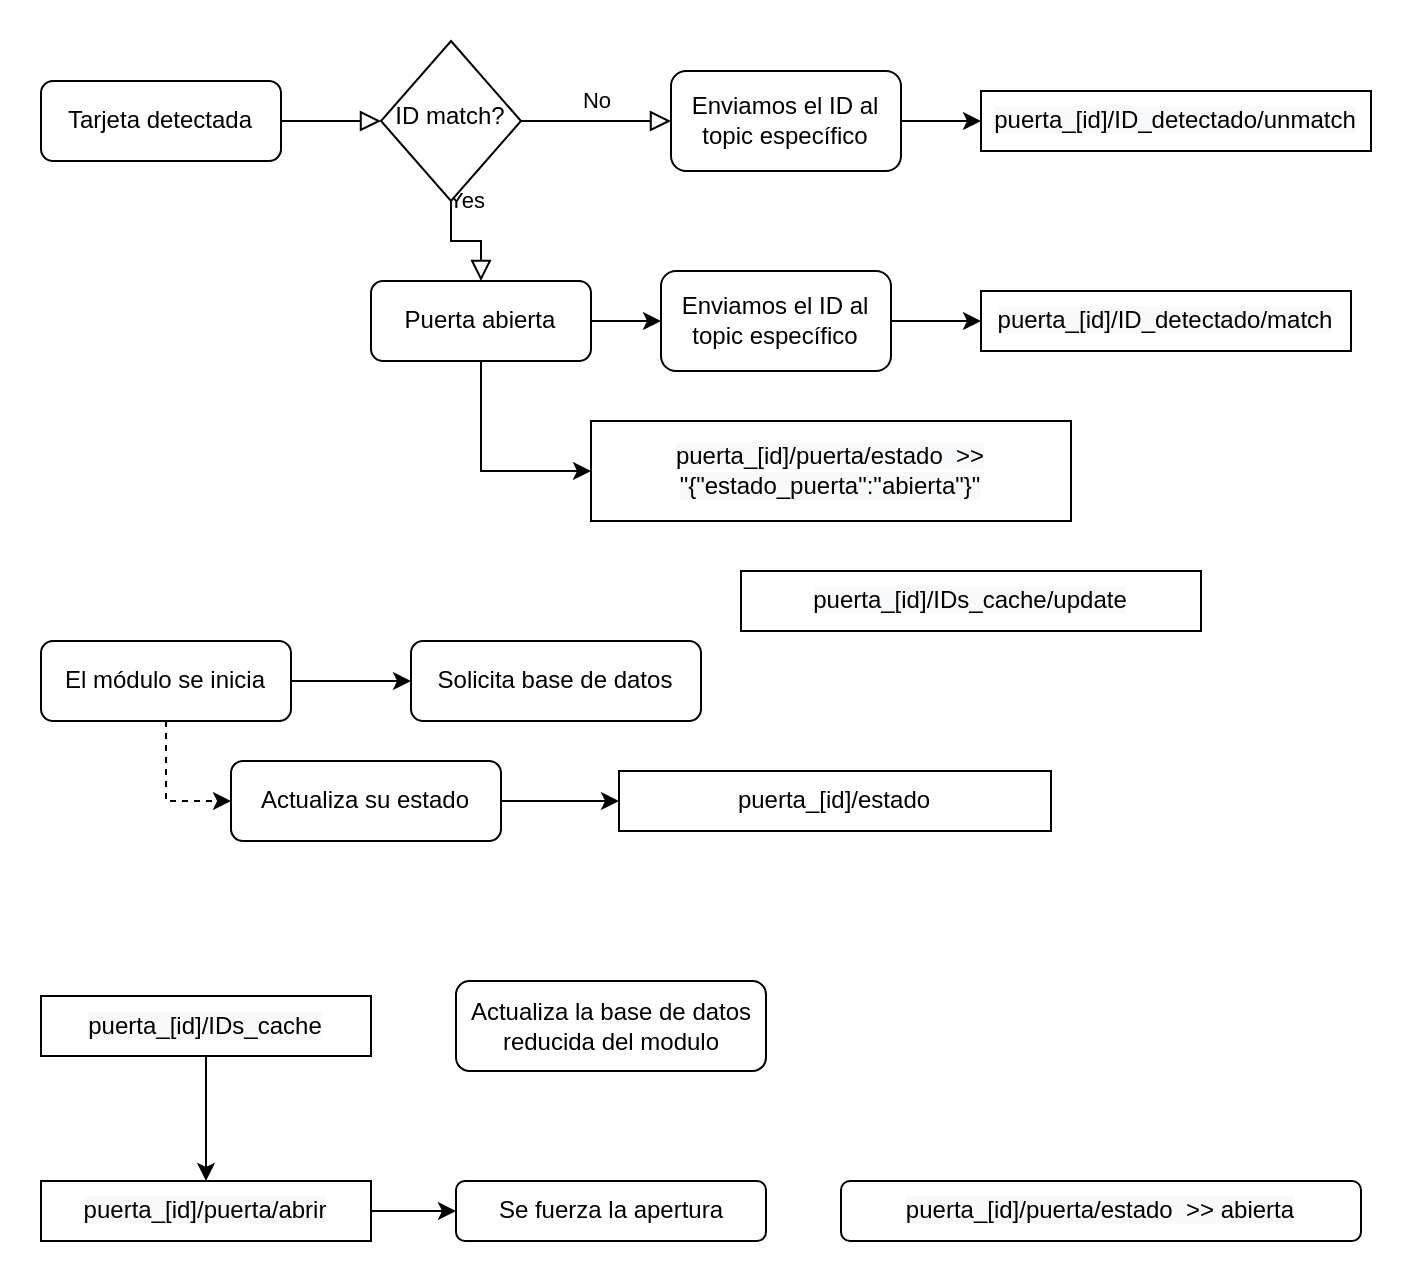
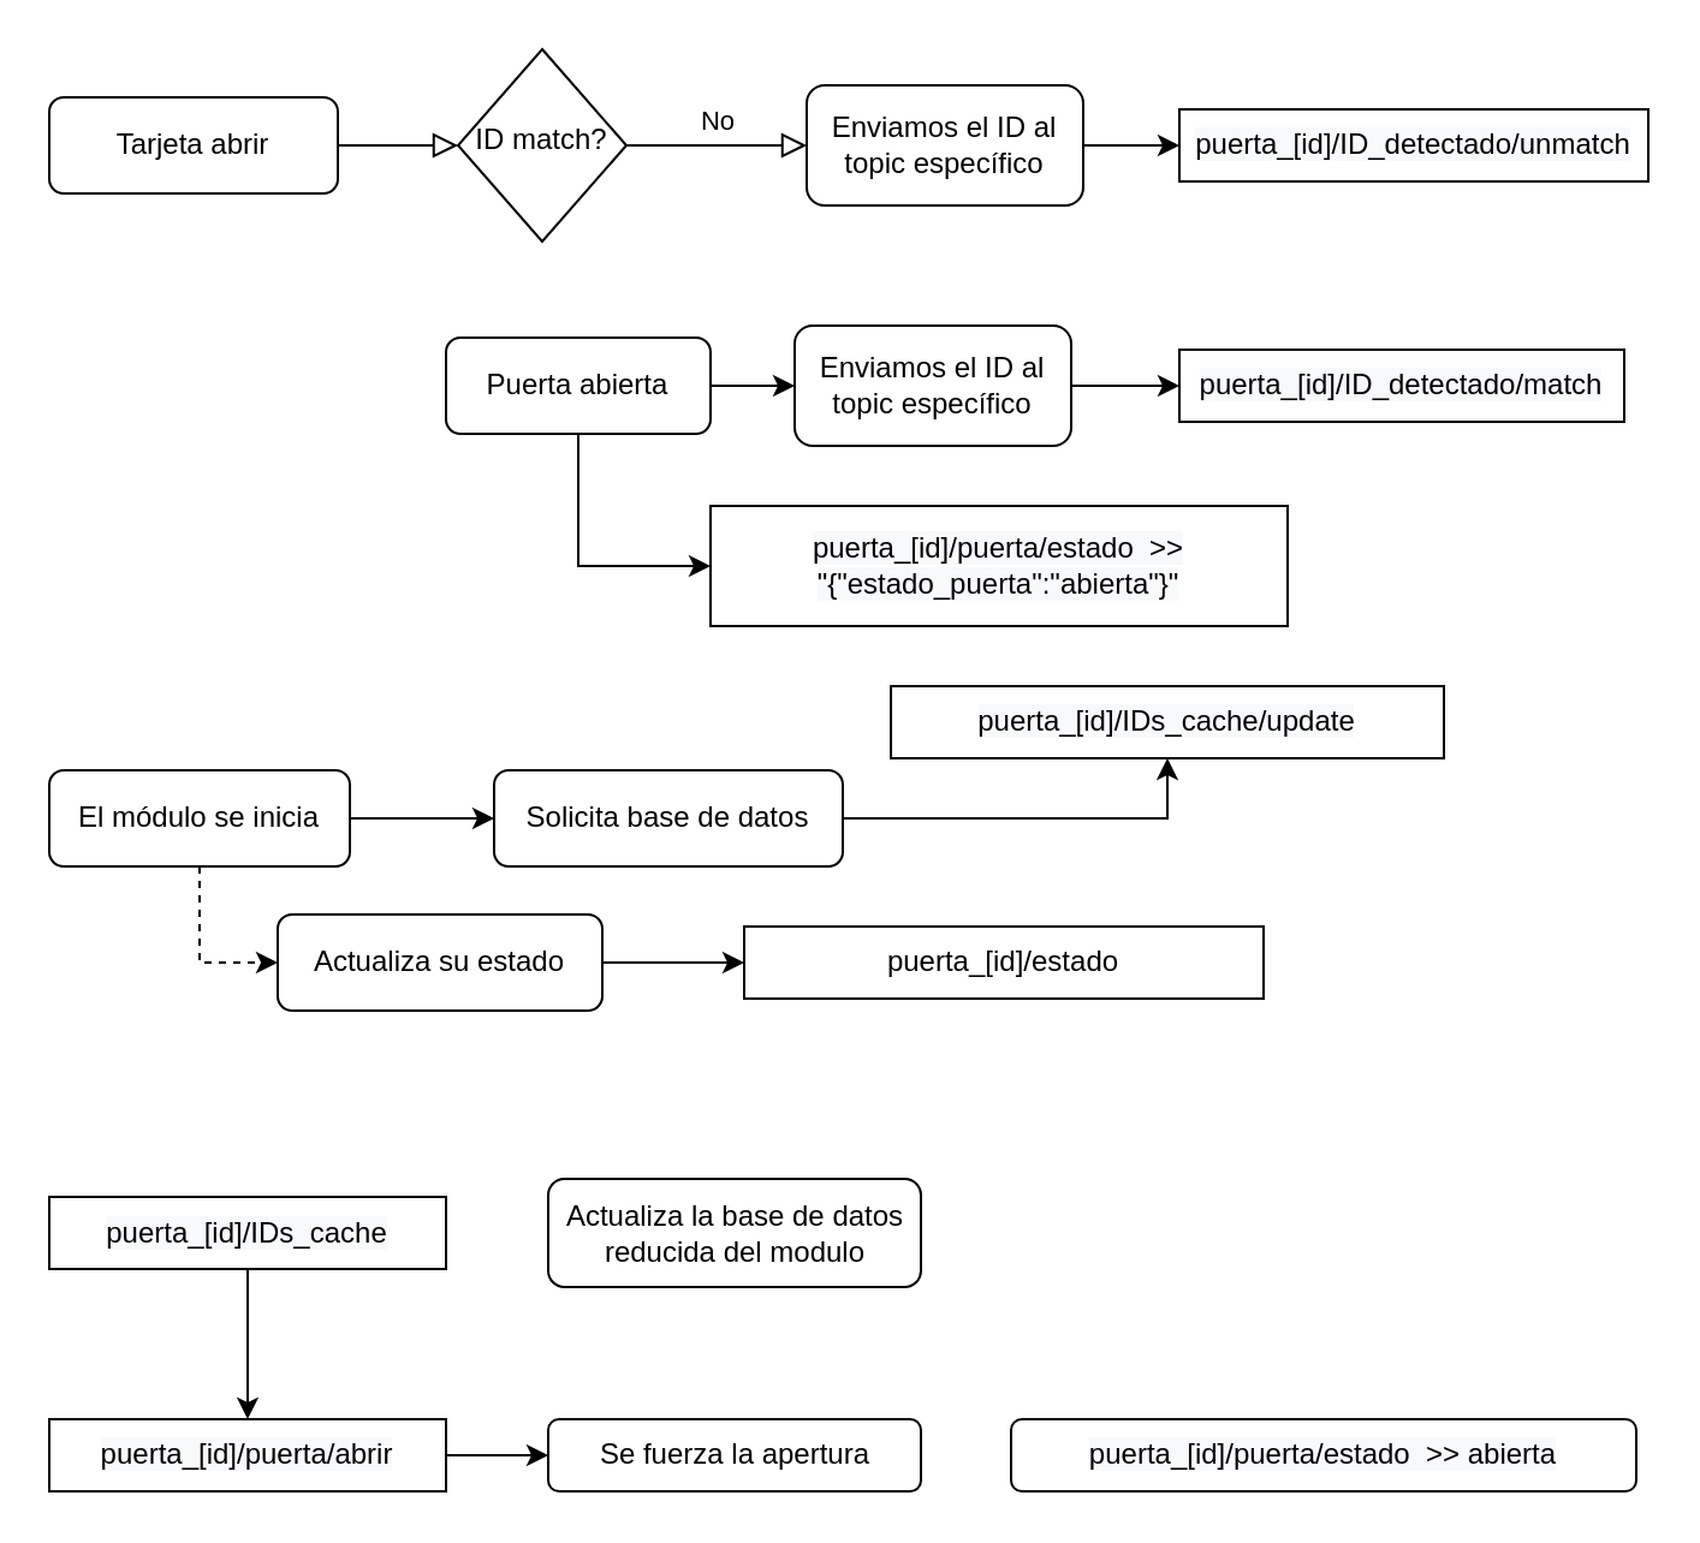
  <mxCell id="0" />
  <mxCell id="1" parent="0" />
  <mxCell id="2" value="" style="rounded=0;html=1;jettySize=auto;orthogonalLoop=1;fontSize=11;endArrow=block;endFill=0;endSize=8;strokeWidth=1;shadow=0;labelBackgroundColor=none;edgeStyle=orthogonalEdgeStyle;" parent="1" source="3" target="6" edge="1"><mxGeometry relative="1" as="geometry" /></mxCell>
- <mxCell id="3" value="Tarjeta detectada" style="rounded=1;whiteSpace=wrap;html=1;fontSize=12;glass=0;strokeWidth=1;shadow=0;" parent="1" vertex="1"><mxGeometry x="20" y="40" width="120" height="40" as="geometry" /></mxCell>
- <mxCell id="4" value="Yes" style="rounded=0;html=1;jettySize=auto;orthogonalLoop=1;fontSize=11;endArrow=block;endFill=0;endSize=8;strokeWidth=1;shadow=0;labelBackgroundColor=none;edgeStyle=orthogonalEdgeStyle;entryX=0.5;entryY=0;entryDx=0;entryDy=0;" parent="1" source="6" target="11" edge="1"><mxGeometry y="20" relative="1" as="geometry"><mxPoint as="offset" /><mxPoint x="240" y="160" as="targetPoint" /></mxGeometry></mxCell>
+ <mxCell id="3" value="Tarjeta abrir" style="rounded=1;whiteSpace=wrap;html=1;fontSize=12;glass=0;strokeWidth=1;shadow=0;" parent="1" vertex="1"><mxGeometry x="20" y="40" width="120" height="40" as="geometry" /></mxCell>
  <mxCell id="5" value="No" style="edgeStyle=orthogonalEdgeStyle;rounded=0;html=1;jettySize=auto;orthogonalLoop=1;fontSize=11;endArrow=block;endFill=0;endSize=8;strokeWidth=1;shadow=0;labelBackgroundColor=none;" parent="1" source="6" target="8" edge="1"><mxGeometry y="10" relative="1" as="geometry"><mxPoint as="offset" /></mxGeometry></mxCell>
  <mxCell id="6" value="ID match?" style="rhombus;whiteSpace=wrap;html=1;shadow=0;fontFamily=Helvetica;fontSize=12;align=center;strokeWidth=1;spacing=6;spacingTop=-4;" parent="1" vertex="1"><mxGeometry x="190" y="20" width="70" height="80" as="geometry" /></mxCell>
  <mxCell id="7" value="" style="edgeStyle=orthogonalEdgeStyle;rounded=0;orthogonalLoop=1;jettySize=auto;html=1;entryX=0;entryY=0.5;entryDx=0;entryDy=0;" parent="1" source="8" target="15" edge="1"><mxGeometry relative="1" as="geometry"><mxPoint x="500" y="60" as="targetPoint" /></mxGeometry></mxCell>
  <mxCell id="8" value="Enviamos el ID al topic específico" style="rounded=1;whiteSpace=wrap;html=1;fontSize=12;glass=0;strokeWidth=1;shadow=0;" parent="1" vertex="1"><mxGeometry x="335" y="35" width="115" height="50" as="geometry" /></mxCell>
  <mxCell id="9" value="" style="edgeStyle=orthogonalEdgeStyle;rounded=0;orthogonalLoop=1;jettySize=auto;html=1;entryX=0;entryY=0.5;entryDx=0;entryDy=0;" parent="1" source="11" target="13" edge="1"><mxGeometry relative="1" as="geometry"><mxPoint x="330" y="160" as="targetPoint" /></mxGeometry></mxCell>
  <mxCell id="10" value="" style="edgeStyle=orthogonalEdgeStyle;rounded=0;orthogonalLoop=1;jettySize=auto;html=1;entryX=0;entryY=0.5;entryDx=0;entryDy=0;" parent="1" source="11" target="28" edge="1"><mxGeometry relative="1" as="geometry" /></mxCell>
  <mxCell id="11" value="Puerta abierta" style="rounded=1;whiteSpace=wrap;html=1;" parent="1" vertex="1"><mxGeometry x="185" y="140" width="110" height="40" as="geometry" /></mxCell>
  <mxCell id="12" value="" style="edgeStyle=orthogonalEdgeStyle;rounded=0;orthogonalLoop=1;jettySize=auto;html=1;entryX=0;entryY=0.5;entryDx=0;entryDy=0;" parent="1" source="13" target="14" edge="1"><mxGeometry relative="1" as="geometry"><mxPoint x="490" y="160" as="targetPoint" /></mxGeometry></mxCell>
  <mxCell id="13" value="Enviamos el ID al topic específico" style="rounded=1;whiteSpace=wrap;html=1;fontSize=12;glass=0;strokeWidth=1;shadow=0;" parent="1" vertex="1"><mxGeometry x="330" y="135" width="115" height="50" as="geometry" /></mxCell>
  <mxCell id="14" value="&lt;span style=&quot;color: rgb(0 , 0 , 0) ; font-family: &amp;#34;helvetica&amp;#34; ; font-size: 12px ; font-style: normal ; font-weight: 400 ; letter-spacing: normal ; text-align: center ; text-indent: 0px ; text-transform: none ; word-spacing: 0px ; background-color: rgb(248 , 249 , 250) ; display: inline ; float: none&quot;&gt;puerta_[id]/ID_detectado/match&lt;/span&gt;" style="rounded=0;whiteSpace=wrap;html=1;" parent="1" vertex="1"><mxGeometry x="490" y="145" width="185" height="30" as="geometry" /></mxCell>
  <mxCell id="15" value="&lt;span style=&quot;color: rgb(0 , 0 , 0) ; font-family: &amp;#34;helvetica&amp;#34; ; font-size: 12px ; font-style: normal ; font-weight: 400 ; letter-spacing: normal ; text-align: center ; text-indent: 0px ; text-transform: none ; word-spacing: 0px ; background-color: rgb(248 , 249 , 250) ; display: inline ; float: none&quot;&gt;puerta_[id]/ID_detectado/unmatch&lt;/span&gt;" style="rounded=0;whiteSpace=wrap;html=1;" parent="1" vertex="1"><mxGeometry x="490" y="45" width="195" height="30" as="geometry" /></mxCell>
  <mxCell id="16" value="" style="edgeStyle=orthogonalEdgeStyle;rounded=0;orthogonalLoop=1;jettySize=auto;html=1;" parent="1" source="17" target="26" edge="1"><mxGeometry relative="1" as="geometry" /></mxCell>
  <mxCell id="17" value="&lt;span style=&quot;color: rgb(0 , 0 , 0) ; font-family: &amp;#34;helvetica&amp;#34; ; font-size: 12px ; font-style: normal ; font-weight: 400 ; letter-spacing: normal ; text-align: center ; text-indent: 0px ; text-transform: none ; word-spacing: 0px ; background-color: rgb(248 , 249 , 250) ; display: inline ; float: none&quot;&gt;puerta_[id]/IDs_cache&lt;/span&gt;" style="rounded=0;whiteSpace=wrap;html=1;" parent="1" vertex="1"><mxGeometry x="20" y="497.5" width="165" height="30" as="geometry" /></mxCell>
  <mxCell id="18" value="Actualiza la base de datos reducida del modulo" style="rounded=1;whiteSpace=wrap;html=1;" parent="1" vertex="1"><mxGeometry x="227.5" y="490" width="155" height="45" as="geometry" /></mxCell>
  <mxCell id="19" value="" style="edgeStyle=orthogonalEdgeStyle;rounded=0;orthogonalLoop=1;jettySize=auto;html=1;" parent="1" source="21" target="24" edge="1"><mxGeometry relative="1" as="geometry" /></mxCell>
  <mxCell id="20" value="" style="edgeStyle=orthogonalEdgeStyle;rounded=0;orthogonalLoop=1;jettySize=auto;html=1;entryX=0;entryY=0.5;entryDx=0;entryDy=0;dashed=1;" parent="1" source="21" target="31" edge="1"><mxGeometry relative="1" as="geometry" /></mxCell>
  <mxCell id="21" value="El módulo se inicia" style="rounded=1;whiteSpace=wrap;html=1;" parent="1" vertex="1"><mxGeometry x="20" y="320" width="125" height="40" as="geometry" /></mxCell>
  <mxCell id="22" value="&lt;span style=&quot;color: rgb(0 , 0 , 0) ; font-family: &amp;#34;helvetica&amp;#34; ; font-size: 12px ; font-style: normal ; font-weight: 400 ; letter-spacing: normal ; text-align: center ; text-indent: 0px ; text-transform: none ; word-spacing: 0px ; background-color: rgb(248 , 249 , 250) ; display: inline ; float: none&quot;&gt;puerta_[id]/IDs_cache/update&lt;/span&gt;" style="rounded=0;whiteSpace=wrap;html=1;" parent="1" vertex="1"><mxGeometry x="370" y="285" width="230" height="30" as="geometry" /></mxCell>
+ <mxCell id="23" value="" style="edgeStyle=orthogonalEdgeStyle;rounded=0;orthogonalLoop=1;jettySize=auto;html=1;" parent="1" source="24" target="22" edge="1"><mxGeometry relative="1" as="geometry" /></mxCell>
  <mxCell id="24" value="Solicita base de datos" style="rounded=1;whiteSpace=wrap;html=1;" parent="1" vertex="1"><mxGeometry x="205" y="320" width="145" height="40" as="geometry" /></mxCell>
  <mxCell id="25" value="" style="edgeStyle=orthogonalEdgeStyle;rounded=0;orthogonalLoop=1;jettySize=auto;html=1;" parent="1" source="26" target="27" edge="1"><mxGeometry relative="1" as="geometry" /></mxCell>
  <mxCell id="26" value="&lt;span style=&quot;color: rgb(0 , 0 , 0) ; font-family: &amp;#34;helvetica&amp;#34; ; font-size: 12px ; font-style: normal ; font-weight: 400 ; letter-spacing: normal ; text-align: center ; text-indent: 0px ; text-transform: none ; word-spacing: 0px ; background-color: rgb(248 , 249 , 250) ; display: inline ; float: none&quot;&gt;puerta_[id]/puerta/abrir&lt;/span&gt;" style="rounded=0;whiteSpace=wrap;html=1;" parent="1" vertex="1"><mxGeometry x="20" y="590" width="165" height="30" as="geometry" /></mxCell>
  <mxCell id="27" value="Se fuerza la apertura" style="rounded=1;whiteSpace=wrap;html=1;" parent="1" vertex="1"><mxGeometry x="227.5" y="590" width="155" height="30" as="geometry" /></mxCell>
  <mxCell id="28" value="&lt;span style=&quot;color: rgb(0 , 0 , 0) ; font-weight: 400 ; letter-spacing: normal ; text-align: center ; text-indent: 0px ; text-transform: none ; word-spacing: 0px ; background-color: rgb(248 , 249 , 250) ; display: inline ; float: none&quot;&gt;&lt;font style=&quot;font-size: 12px&quot;&gt;puerta_[id]/puerta/estado&amp;nbsp; &amp;gt;&amp;gt;&lt;br&gt;&lt;i style=&quot;font-style: normal&quot;&gt;&lt;span lang=&quot;ES&quot; style=&quot;line-height: 107%&quot;&gt;&quot;{&quot;estado_puerta&quot;:&quot;abierta&quot;}&quot;&lt;/span&gt;&lt;/i&gt;&lt;/font&gt;&lt;br&gt;&lt;/span&gt;" style="rounded=0;whiteSpace=wrap;html=1;" parent="1" vertex="1"><mxGeometry x="295" y="210" width="240" height="50" as="geometry" /></mxCell>
  <mxCell id="29" value="&lt;span style=&quot;color: rgb(0 , 0 , 0) ; font-family: &amp;#34;helvetica&amp;#34; ; font-size: 12px ; font-style: normal ; font-weight: 400 ; letter-spacing: normal ; text-align: center ; text-indent: 0px ; text-transform: none ; word-spacing: 0px ; background-color: rgb(248 , 249 , 250) ; display: inline ; float: none&quot;&gt;puerta_[id]/puerta/estado&amp;nbsp; &amp;gt;&amp;gt; abierta&lt;br&gt;&lt;/span&gt;" style="whiteSpace=wrap;html=1;rounded=1;" parent="1" vertex="1"><mxGeometry x="420" y="590" width="260" height="30" as="geometry" /></mxCell>
  <mxCell id="30" value="" style="edgeStyle=orthogonalEdgeStyle;rounded=0;orthogonalLoop=1;jettySize=auto;html=1;" parent="1" source="31" target="32" edge="1"><mxGeometry relative="1" as="geometry" /></mxCell>
  <mxCell id="31" value="Actualiza su estado" style="whiteSpace=wrap;html=1;rounded=1;" parent="1" vertex="1"><mxGeometry x="115" y="380" width="135" height="40" as="geometry" /></mxCell>
  <mxCell id="32" value="&lt;span style=&quot;font-family: &amp;#34;helvetica&amp;#34;&quot;&gt;puerta_[&lt;/span&gt;&lt;span style=&quot;font-family: &amp;#34;helvetica&amp;#34;&quot;&gt;id&lt;/span&gt;&lt;span style=&quot;font-family: &amp;#34;helvetica&amp;#34;&quot;&gt;]&lt;/span&gt;&lt;font face=&quot;helvetica&quot;&gt;/estado&lt;/font&gt;" style="rounded=0;whiteSpace=wrap;html=1;" parent="1" vertex="1"><mxGeometry x="309" y="385" width="216" height="30" as="geometry" /></mxCell>
